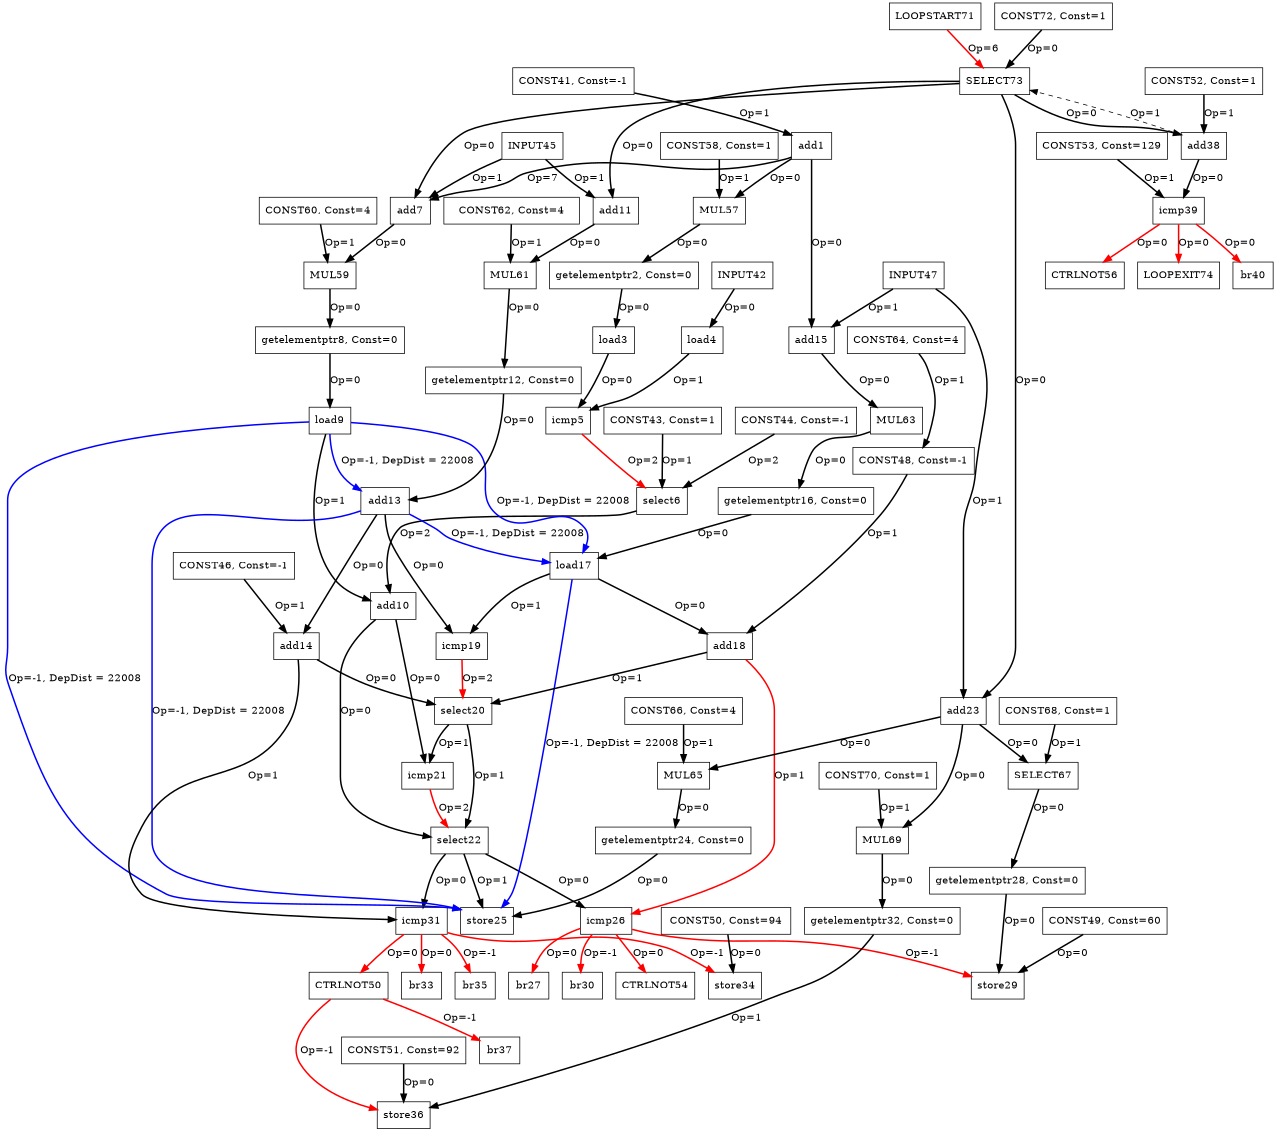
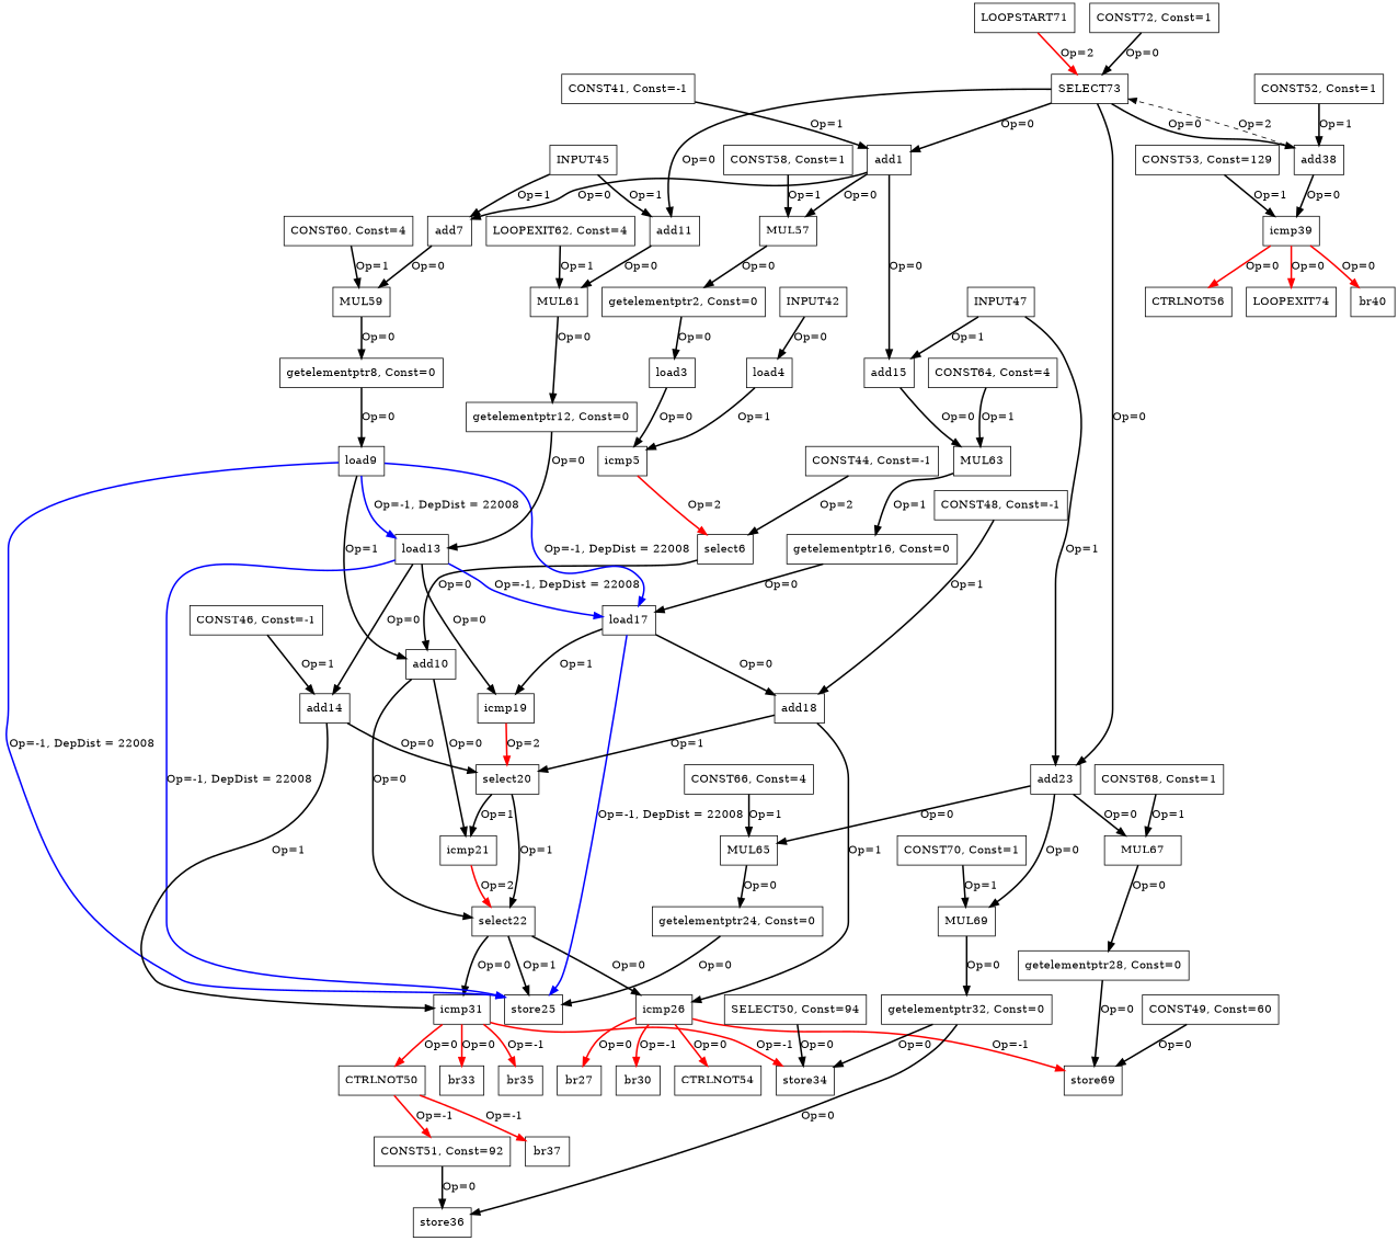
  digraph {
    node [color=black shape=box]
    edge [color=black style=bold]
    n1 [label=add1]
    n2 [label=add7]
    n3 [label=add15]
    n4 [label=MUL57]
    n5 [label=MUL59]
    n6 [label=MUL63]
    n7 [label="getelementptr2, Const=0"]
    n8 [label=load3]
    n9 [label=icmp5]
    n10 [label=select6]
    n11 [label=load4]
    n12 [label=add10]
    n13 [label=icmp21]
    n14 [label=select22]
    n15 [label="getelementptr8, Const=0"]
    n16 [label=load9]
-   n17 [label=add13]
+   n17 [label=load13]
    n18 [label=load17]
    n19 [label=store25]
    n20 [label=add14]
    n21 [label=icmp19]
    n22 [label=add18]
    n23 [label=icmp31]
    n24 [label=icmp26]
    n25 [label=add11]
    n26 [label=MUL61]
    n27 [label="getelementptr12, Const=0"]
    n28 [label=select20]
    n29 [label=br33]
    n30 [label=store34]
    n31 [label=br35]
    n32 [label=CTRLNOT50]
    n33 [label="getelementptr16, Const=0"]
    n34 [label=br27]
-   n35 [label=store29]
+   n35 [label=store69]
    n36 [label=br30]
    n37 [label=CTRLNOT54]
    n38 [label=add23]
    n39 [label=MUL65]
-   n40 [label=SELECT67]
+   n40 [label=MUL67]
    n41 [label=MUL69]
    n42 [label="getelementptr24, Const=0"]
    n43 [label="getelementptr28, Const=0"]
    n44 [label="getelementptr32, Const=0"]
    n45 [label=store36]
    n46 [label=br37]
    n47 [label=add38]
    n48 [label=icmp39]
    n49 [label=SELECT73]
    n50 [label=br40]
    n51 [label=CTRLNOT56]
    n52 [label=LOOPEXIT74]
    n53 [label="CONST41, Const=-1"]
    n54 [label=INPUT42]
-   n55 [label="CONST43, Const=1"]
    n56 [label="CONST44, Const=-1"]
    n57 [label=INPUT45]
    n58 [label="CONST46, Const=-1"]
    n59 [label=INPUT47]
    n60 [label="CONST48, Const=-1"]
    n61 [label="CONST49, Const=60"]
-   n62 [label="CONST50, Const=94"]
+   n62 [label="SELECT50, Const=94"]
    n63 [label="CONST51, Const=92"]
    n64 [label="CONST52, Const=1"]
    n65 [label="CONST53, Const=129"]
    n66 [label="CONST58, Const=1"]
    n67 [label="CONST60, Const=4"]
-   n68 [label="CONST62, Const=4"]
+   n68 [label="LOOPEXIT62, Const=4"]
    n69 [label="CONST64, Const=4"]
    n70 [label="CONST66, Const=4"]
    n71 [label="CONST68, Const=1"]
    n72 [label="CONST70, Const=1"]
    n73 [label=LOOPSTART71]
    n74 [label="CONST72, Const=1"]
-   n1 -> n2 [label="Op=7"]
+   n1 -> n2 [label="Op=0"]
    n1 -> n3 [label="Op=0"]
    n1 -> n4 [label="Op=0"]
    n2 -> n5 [label="Op=0"]
    n3 -> n6 [label="Op=0"]
    n4 -> n7 [label="Op=0"]
    n5 -> n15 [label="Op=0"]
-   n6 -> n33 [label="Op=0"]
+   n6 -> n33 [label="Op=1"]
    n7 -> n8 [label="Op=0"]
    n8 -> n9 [label="Op=0"]
    n9 -> n10 [color=red label="Op=2"]
-   n10 -> n12 [label="Op=2"]
+   n10 -> n12 [label="Op=0"]
    n11 -> n9 [label="Op=1"]
    n12 -> n13 [label="Op=0"]
    n12 -> n14 [label="Op=0"]
    n13 -> n14 [color=red label="Op=2"]
    n14 -> n19 [label="Op=1"]
    n14 -> n23 [label="Op=0"]
    n14 -> n24 [label="Op=0"]
    n15 -> n16 [label="Op=0"]
    n16 -> n12 [label="Op=1"]
    n16 -> n17 [color=blue label="Op=-1, DepDist = 22008"]
    n16 -> n18 [color=blue label="Op=-1, DepDist = 22008"]
    n16 -> n19 [color=blue label="Op=-1, DepDist = 22008"]
    n17 -> n18 [color=blue label="Op=-1, DepDist = 22008"]
    n17 -> n19 [color=blue label="Op=-1, DepDist = 22008"]
    n17 -> n20 [label="Op=0"]
    n17 -> n21 [label="Op=0"]
    n18 -> n19 [color=blue label="Op=-1, DepDist = 22008"]
    n18 -> n21 [label="Op=1"]
    n18 -> n22 [label="Op=0"]
    n20 -> n23 [label="Op=1"]
    n20 -> n28 [label="Op=0"]
    n21 -> n28 [color=red label="Op=2"]
-   n22 -> n24 [color=red label="Op=1"]
+   n22 -> n24 [label="Op=1"]
    n22 -> n28 [label="Op=1"]
    n23 -> n29 [color=red label="Op=0"]
    n23 -> n30 [color=red label="Op=-1"]
    n23 -> n31 [color=red label="Op=-1"]
    n23 -> n32 [color=red label="Op=0"]
    n24 -> n34 [color=red label="Op=0"]
    n24 -> n35 [color=red label="Op=-1"]
    n24 -> n36 [color=red label="Op=-1"]
    n24 -> n37 [color=red label="Op=0"]
    n25 -> n26 [label="Op=0"]
    n26 -> n27 [label="Op=0"]
    n27 -> n17 [label="Op=0"]
    n28 -> n13 [label="Op=1"]
    n28 -> n14 [label="Op=1"]
-   n32 -> n45 [color=red label="Op=-1"]
+   n32 -> n63 [color=red label="Op=-1"]
    n32 -> n46 [color=red label="Op=-1"]
    n33 -> n18 [label="Op=0"]
    n38 -> n39 [label="Op=0"]
    n38 -> n40 [label="Op=0"]
    n38 -> n41 [label="Op=0"]
    n39 -> n42 [label="Op=0"]
    n40 -> n43 [label="Op=0"]
    n41 -> n44 [label="Op=0"]
    n42 -> n19 [label="Op=0"]
    n43 -> n35 [label="Op=0"]
-   n44 -> n45 [label="Op=1"]
+   n44 -> n30 [label="Op=0"]
+   n44 -> n45 [label="Op=0"]
    n47 -> n48 [label="Op=0"]
-   n47 -> n49 [label="Op=1" style=dashed]
+   n47 -> n49 [label="Op=2" style=dashed]
    n48 -> n50 [color=red label="Op=0"]
    n48 -> n51 [color=red label="Op=0"]
    n48 -> n52 [color=red label="Op=0"]
-   n49 -> n2 [label="Op=0"]
+   n49 -> n1 [label="Op=0"]
    n49 -> n25 [label="Op=0"]
    n49 -> n38 [label="Op=0"]
    n49 -> n47 [label="Op=0"]
    n53 -> n1 [label="Op=1"]
    n54 -> n11 [label="Op=0"]
-   n55 -> n10 [label="Op=1"]
    n56 -> n10 [label="Op=2"]
    n57 -> n2 [label="Op=1"]
    n57 -> n25 [label="Op=1"]
    n58 -> n20 [label="Op=1"]
    n59 -> n3 [label="Op=1"]
    n59 -> n38 [label="Op=1"]
    n60 -> n22 [label="Op=1"]
    n61 -> n35 [label="Op=0"]
    n62 -> n30 [label="Op=0"]
    n63 -> n45 [label="Op=0"]
    n64 -> n47 [label="Op=1"]
    n65 -> n48 [label="Op=1"]
    n66 -> n4 [label="Op=1"]
    n67 -> n5 [label="Op=1"]
    n68 -> n26 [label="Op=1"]
-   n69 -> n60 [label="Op=1"]
+   n69 -> n6 [label="Op=1"]
    n70 -> n39 [label="Op=1"]
    n71 -> n40 [label="Op=1"]
    n72 -> n41 [label="Op=1"]
-   n73 -> n49 [color=red label="Op=6"]
+   n73 -> n49 [color=red label="Op=2"]
    n74 -> n49 [label="Op=0"]
  }
